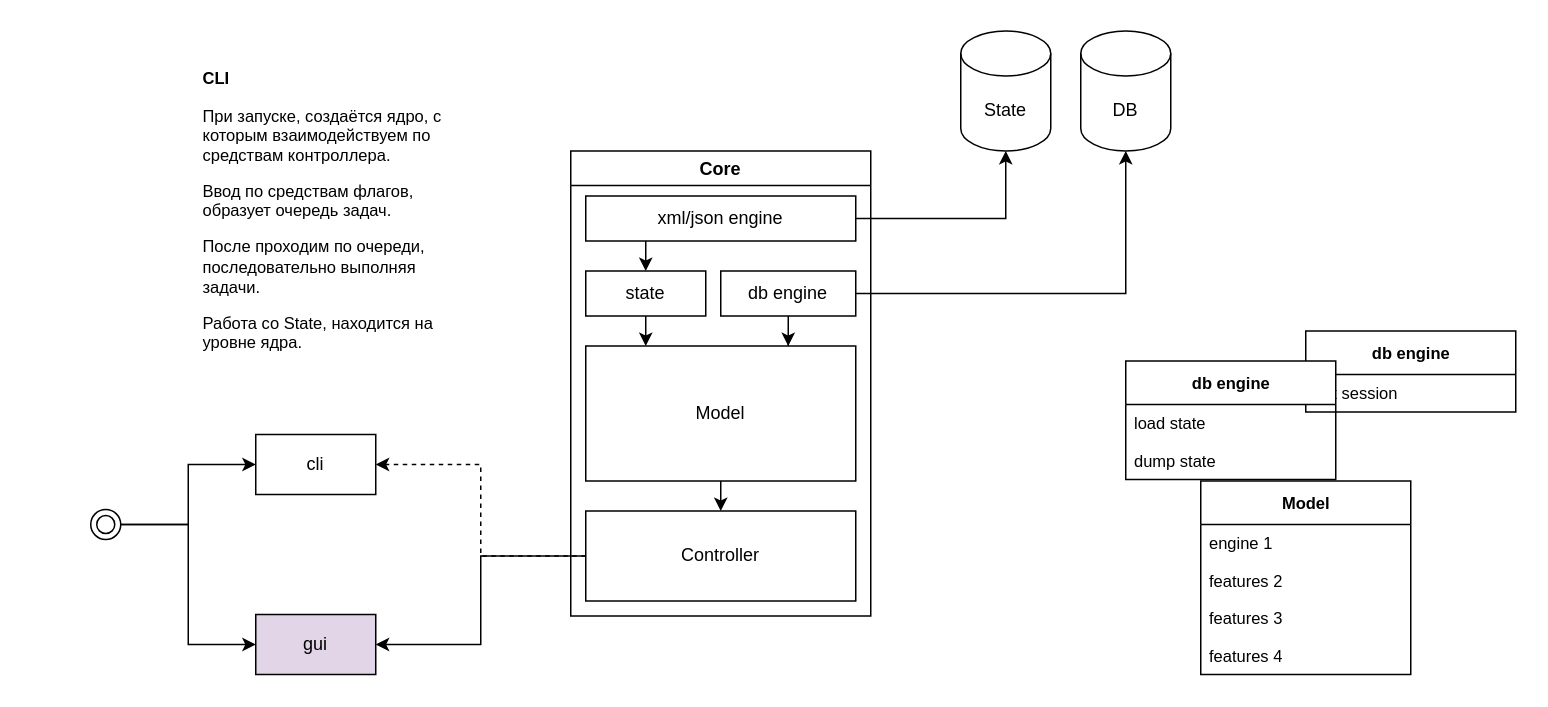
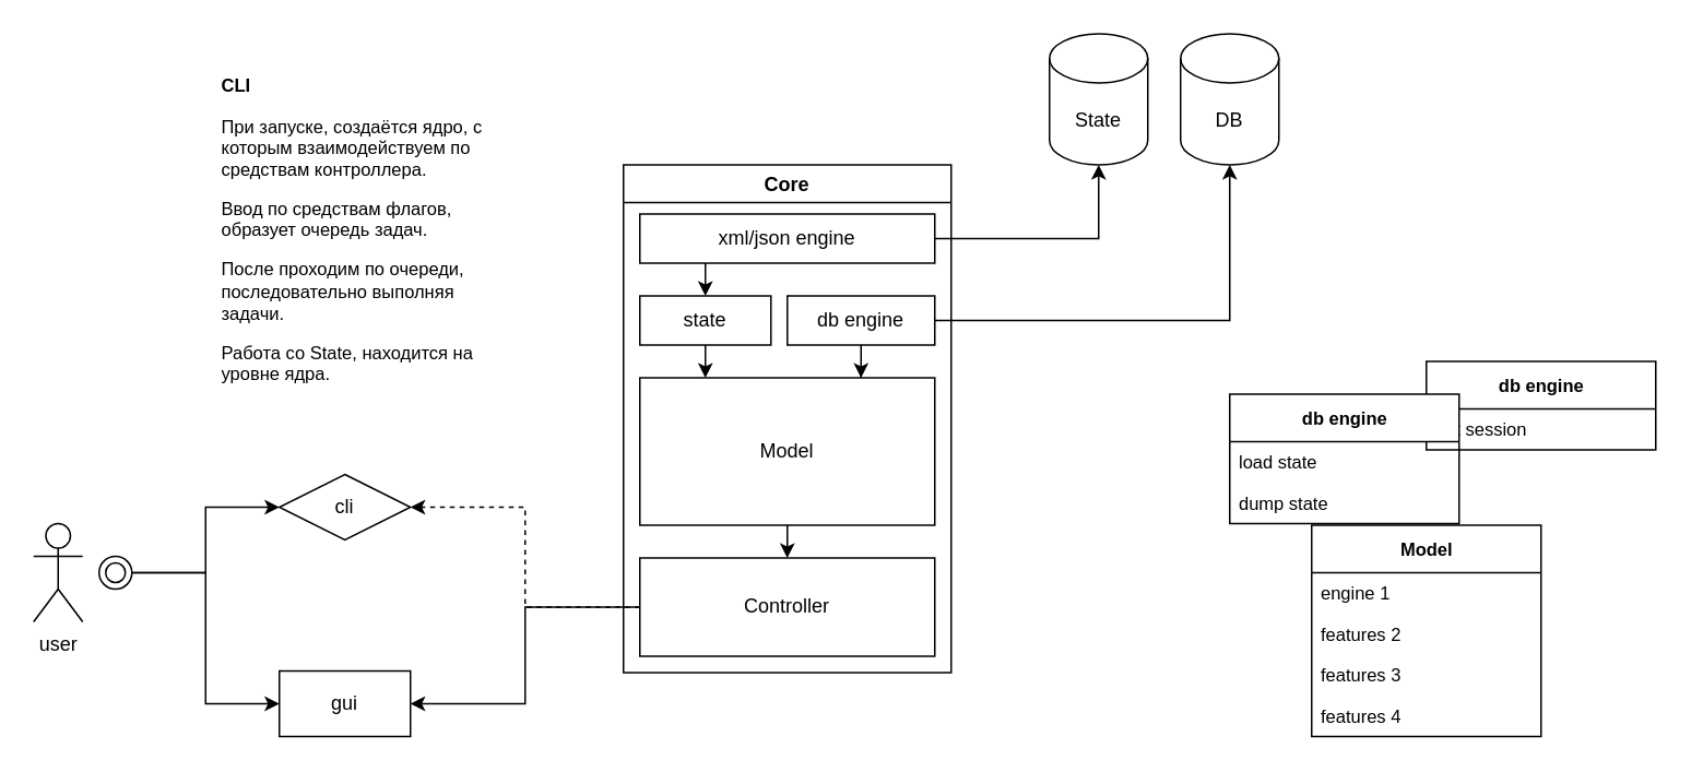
  <mxCell id="0" />
  <mxCell id="1" parent="0" />
  <mxCell id="2" value="Core" style="swimlane;rounded=0;" parent="1" vertex="1"><mxGeometry x="380" y="100" width="200" height="310" as="geometry" /></mxCell>
  <mxCell id="3" style="edgeStyle=orthogonalEdgeStyle;rounded=0;orthogonalLoop=1;jettySize=auto;html=1;entryX=0.75;entryY=0;entryDx=0;entryDy=0;fontSize=11;endArrow=classic;endFill=1;startSize=5;endSize=6;" parent="2" source="4" target="9" edge="1"><mxGeometry relative="1" as="geometry" /></mxCell>
  <mxCell id="4" value="db&amp;nbsp;engine" style="rounded=0;whiteSpace=wrap;html=1;" parent="2" vertex="1"><mxGeometry x="100" y="80" width="90" height="30" as="geometry" /></mxCell>
  <mxCell id="5" value="Controller" style="rounded=0;whiteSpace=wrap;html=1;" parent="2" vertex="1"><mxGeometry x="10" y="240" width="180" height="60" as="geometry" /></mxCell>
  <mxCell id="6" style="edgeStyle=orthogonalEdgeStyle;rounded=0;orthogonalLoop=1;jettySize=auto;html=1;entryX=0.5;entryY=0;entryDx=0;entryDy=0;fontSize=11;endArrow=classic;endFill=1;startSize=5;endSize=6;" parent="2" source="7" target="11" edge="1"><mxGeometry relative="1" as="geometry"><Array as="points"><mxPoint x="50" y="70" /><mxPoint x="50" y="70" /></Array></mxGeometry></mxCell>
  <mxCell id="7" value="xml/json engine" style="rounded=0;whiteSpace=wrap;html=1;" parent="2" vertex="1"><mxGeometry x="10" y="30" width="180" height="30" as="geometry" /></mxCell>
  <mxCell id="8" style="edgeStyle=orthogonalEdgeStyle;rounded=0;orthogonalLoop=1;jettySize=auto;html=1;entryX=0.5;entryY=0;entryDx=0;entryDy=0;fontSize=12;endArrow=classic;endFill=1;startSize=5;endSize=6;exitX=0.5;exitY=1;exitDx=0;exitDy=0;" parent="2" source="9" target="5" edge="1"><mxGeometry relative="1" as="geometry" /></mxCell>
  <mxCell id="9" value="Model" style="rounded=0;whiteSpace=wrap;html=1;fontSize=12;" parent="2" vertex="1"><mxGeometry x="10" y="130" width="180" height="90" as="geometry" /></mxCell>
  <mxCell id="10" value="" style="edgeStyle=orthogonalEdgeStyle;rounded=0;orthogonalLoop=1;jettySize=auto;html=1;fontSize=11;endArrow=classic;endFill=1;startSize=5;endSize=6;" parent="2" source="11" edge="1"><mxGeometry relative="1" as="geometry"><mxPoint x="50" y="130" as="targetPoint" /></mxGeometry></mxCell>
  <mxCell id="11" value="state" style="rounded=0;whiteSpace=wrap;html=1;" parent="2" vertex="1"><mxGeometry x="10" y="80" width="80" height="30" as="geometry" /></mxCell>
  <mxCell id="12" value="DB" style="shape=cylinder3;whiteSpace=wrap;html=1;boundedLbl=1;backgroundOutline=1;size=15;rounded=0;" parent="1" vertex="1"><mxGeometry x="720" y="20" width="60" height="80" as="geometry" /></mxCell>
+ <mxCell id="13" value="user&lt;br&gt;" style="shape=umlActor;verticalLabelPosition=bottom;verticalAlign=top;html=1;outlineConnect=0;rounded=0;" parent="1" vertex="1"><mxGeometry x="20" y="319" width="30" height="60" as="geometry" /></mxCell>
  <mxCell id="14" style="edgeStyle=orthogonalEdgeStyle;rounded=0;orthogonalLoop=1;jettySize=auto;html=1;exitX=1;exitY=0.5;exitDx=0;exitDy=0;entryX=0;entryY=0.5;entryDx=0;entryDy=0;" parent="1" source="16" target="17" edge="1"><mxGeometry relative="1" as="geometry" /></mxCell>
  <mxCell id="15" style="edgeStyle=orthogonalEdgeStyle;rounded=0;orthogonalLoop=1;jettySize=auto;html=1;exitX=1;exitY=0.5;exitDx=0;exitDy=0;entryX=0;entryY=0.5;entryDx=0;entryDy=0;" parent="1" source="16" target="18" edge="1"><mxGeometry relative="1" as="geometry" /></mxCell>
  <mxCell id="16" value="" style="ellipse;html=1;shape=endState;rounded=0;" parent="1" vertex="1"><mxGeometry x="60" y="339" width="20" height="20" as="geometry" /></mxCell>
- <mxCell id="17" value="cli" style="rounded=0;whiteSpace=wrap;html=1;" parent="1" vertex="1"><mxGeometry x="170" y="289" width="80" height="40" as="geometry" /></mxCell>
- <mxCell id="18" value="gui" style="rounded=0;whiteSpace=wrap;html=1;fillColor=#e1d5e7;" parent="1" vertex="1"><mxGeometry x="170" y="409" width="80" height="40" as="geometry" /></mxCell>
+ <mxCell id="17" value="cli" style="rhombus;whiteSpace=wrap;html=1;" parent="1" vertex="1"><mxGeometry x="170" y="289" width="80" height="40" as="geometry" /></mxCell>
+ <mxCell id="18" value="gui" style="rounded=0;whiteSpace=wrap;html=1;" parent="1" vertex="1"><mxGeometry x="170" y="409" width="80" height="40" as="geometry" /></mxCell>
  <mxCell id="19" value="State" style="shape=cylinder3;whiteSpace=wrap;html=1;boundedLbl=1;backgroundOutline=1;size=15;rounded=0;" parent="1" vertex="1"><mxGeometry x="640" y="20" width="60" height="80" as="geometry" /></mxCell>
  <mxCell id="20" style="edgeStyle=orthogonalEdgeStyle;rounded=0;orthogonalLoop=1;jettySize=auto;html=1;entryX=0.5;entryY=1;entryDx=0;entryDy=0;entryPerimeter=0;fontSize=12;endArrow=classic;endFill=1;startSize=5;endSize=6;" parent="1" source="7" target="19" edge="1"><mxGeometry relative="1" as="geometry" /></mxCell>
  <mxCell id="21" style="edgeStyle=orthogonalEdgeStyle;rounded=0;orthogonalLoop=1;jettySize=auto;html=1;entryX=1;entryY=0.5;entryDx=0;entryDy=0;fontSize=12;endArrow=classic;endFill=1;startSize=5;endSize=6;dashed=1;" parent="1" source="5" target="17" edge="1"><mxGeometry relative="1" as="geometry"><mxPoint x="230" y="190" as="targetPoint" /></mxGeometry></mxCell>
  <mxCell id="22" style="edgeStyle=orthogonalEdgeStyle;rounded=0;orthogonalLoop=1;jettySize=auto;html=1;entryX=1;entryY=0.5;entryDx=0;entryDy=0;fontSize=12;endArrow=classic;endFill=1;startSize=5;endSize=6;" parent="1" source="5" target="18" edge="1"><mxGeometry relative="1" as="geometry"><mxPoint x="230" y="310" as="targetPoint" /></mxGeometry></mxCell>
  <mxCell id="23" value="&lt;h1 style=&quot;font-size: 11px;&quot;&gt;CLI&lt;/h1&gt;&lt;p style=&quot;font-size: 11px;&quot;&gt;&lt;span style=&quot;background-color: initial;&quot;&gt;При запуске, создаётся ядро, с которым взаимодействуем по средствам контроллера.&amp;nbsp;&lt;/span&gt;&lt;br&gt;&lt;/p&gt;&lt;p style=&quot;font-size: 11px;&quot;&gt;Ввод по средствам флагов, образует очередь задач.&lt;/p&gt;&lt;p style=&quot;font-size: 11px;&quot;&gt;После проходим по очереди, последовательно выполняя задачи.&lt;/p&gt;&lt;p style=&quot;font-size: 11px;&quot;&gt;Работа со State, находится на уровне ядра.&lt;/p&gt;" style="text;html=1;strokeColor=none;fillColor=none;spacing=5;spacingTop=-20;whiteSpace=wrap;overflow=hidden;rounded=0;fontSize=11;" parent="1" vertex="1"><mxGeometry x="130" y="49" width="190" height="190" as="geometry" /></mxCell>
  <mxCell id="24" value="db engine" style="swimlane;fontStyle=1;align=center;verticalAlign=middle;childLayout=stackLayout;horizontal=1;startSize=29;horizontalStack=0;resizeParent=1;resizeParentMax=0;resizeLast=0;collapsible=0;marginBottom=0;html=1;rounded=0;fontSize=11;" parent="1" vertex="1"><mxGeometry x="870" y="220" width="140" height="54" as="geometry" /></mxCell>
  <mxCell id="25" value="get session" style="text;html=1;strokeColor=none;fillColor=none;align=left;verticalAlign=middle;spacingLeft=4;spacingRight=4;overflow=hidden;rotatable=0;points=[[0,0.5],[1,0.5]];portConstraint=eastwest;rounded=0;fontSize=11;" parent="24" vertex="1"><mxGeometry y="29" width="140" height="25" as="geometry" /></mxCell>
  <mxCell id="26" value="db engine" style="swimlane;fontStyle=1;align=center;verticalAlign=middle;childLayout=stackLayout;horizontal=1;startSize=29;horizontalStack=0;resizeParent=1;resizeParentMax=0;resizeLast=0;collapsible=0;marginBottom=0;html=1;rounded=0;fontSize=11;" parent="1" vertex="1"><mxGeometry x="750" y="240" width="140" height="79" as="geometry" /></mxCell>
  <mxCell id="27" value="load state" style="text;html=1;strokeColor=none;fillColor=none;align=left;verticalAlign=middle;spacingLeft=4;spacingRight=4;overflow=hidden;rotatable=0;points=[[0,0.5],[1,0.5]];portConstraint=eastwest;rounded=0;fontSize=11;" parent="26" vertex="1"><mxGeometry y="29" width="140" height="25" as="geometry" /></mxCell>
  <mxCell id="28" value="dump state" style="text;html=1;strokeColor=none;fillColor=none;align=left;verticalAlign=middle;spacingLeft=4;spacingRight=4;overflow=hidden;rotatable=0;points=[[0,0.5],[1,0.5]];portConstraint=eastwest;rounded=0;fontSize=11;" parent="26" vertex="1"><mxGeometry y="54" width="140" height="25" as="geometry" /></mxCell>
  <mxCell id="29" style="edgeStyle=orthogonalEdgeStyle;rounded=0;orthogonalLoop=1;jettySize=auto;html=1;entryX=0.5;entryY=1;entryDx=0;entryDy=0;entryPerimeter=0;fontSize=11;endArrow=classic;endFill=1;startSize=5;endSize=6;" parent="1" source="4" target="12" edge="1"><mxGeometry relative="1" as="geometry" /></mxCell>
  <mxCell id="30" value="Model" style="swimlane;fontStyle=1;align=center;verticalAlign=middle;childLayout=stackLayout;horizontal=1;startSize=29;horizontalStack=0;resizeParent=1;resizeParentMax=0;resizeLast=0;collapsible=0;marginBottom=0;html=1;rounded=0;fontSize=11;" parent="1" vertex="1"><mxGeometry x="800" y="320" width="140" height="129" as="geometry" /></mxCell>
  <mxCell id="31" value="engine 1" style="text;html=1;strokeColor=none;fillColor=none;align=left;verticalAlign=middle;spacingLeft=4;spacingRight=4;overflow=hidden;rotatable=0;points=[[0,0.5],[1,0.5]];portConstraint=eastwest;rounded=0;fontSize=11;" parent="30" vertex="1"><mxGeometry y="29" width="140" height="25" as="geometry" /></mxCell>
  <mxCell id="32" value="features 2" style="text;html=1;strokeColor=none;fillColor=none;align=left;verticalAlign=middle;spacingLeft=4;spacingRight=4;overflow=hidden;rotatable=0;points=[[0,0.5],[1,0.5]];portConstraint=eastwest;rounded=0;fontSize=11;" parent="30" vertex="1"><mxGeometry y="54" width="140" height="25" as="geometry" /></mxCell>
  <mxCell id="33" value="features 3" style="text;html=1;strokeColor=none;fillColor=none;align=left;verticalAlign=middle;spacingLeft=4;spacingRight=4;overflow=hidden;rotatable=0;points=[[0,0.5],[1,0.5]];portConstraint=eastwest;rounded=0;fontSize=11;" parent="30" vertex="1"><mxGeometry y="79" width="140" height="25" as="geometry" /></mxCell>
  <mxCell id="34" value="features 4" style="text;html=1;strokeColor=none;fillColor=none;align=left;verticalAlign=middle;spacingLeft=4;spacingRight=4;overflow=hidden;rotatable=0;points=[[0,0.5],[1,0.5]];portConstraint=eastwest;rounded=0;fontSize=11;" parent="30" vertex="1"><mxGeometry y="104" width="140" height="25" as="geometry" /></mxCell>
